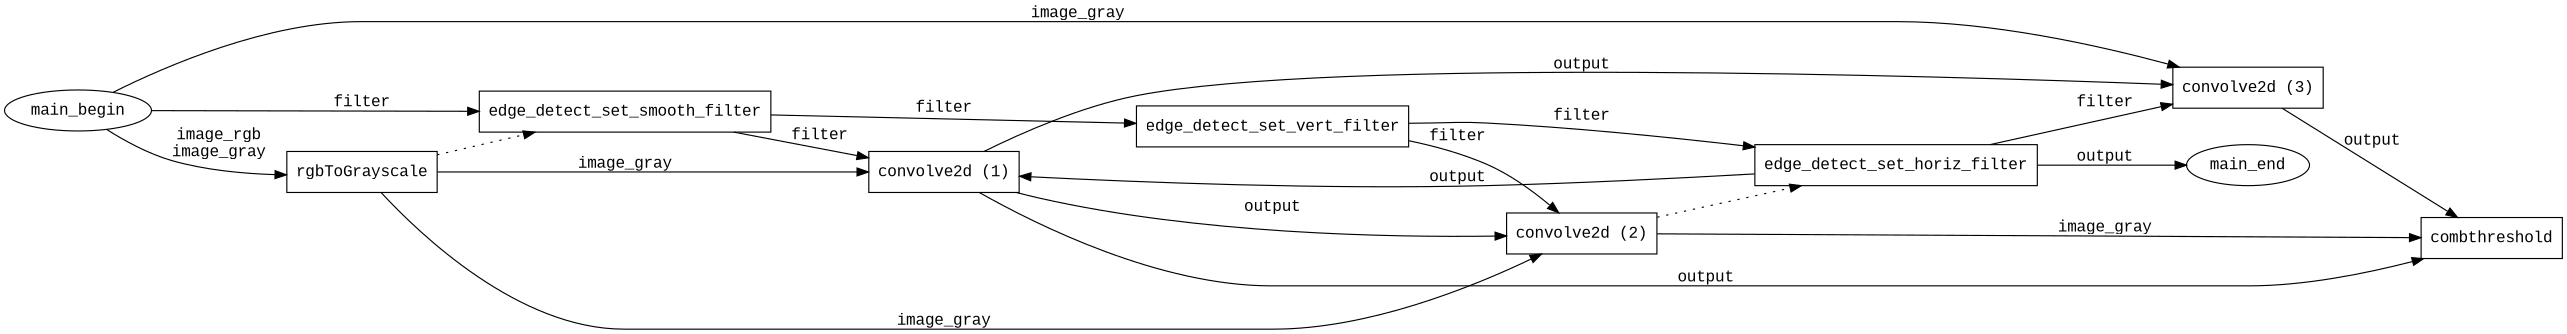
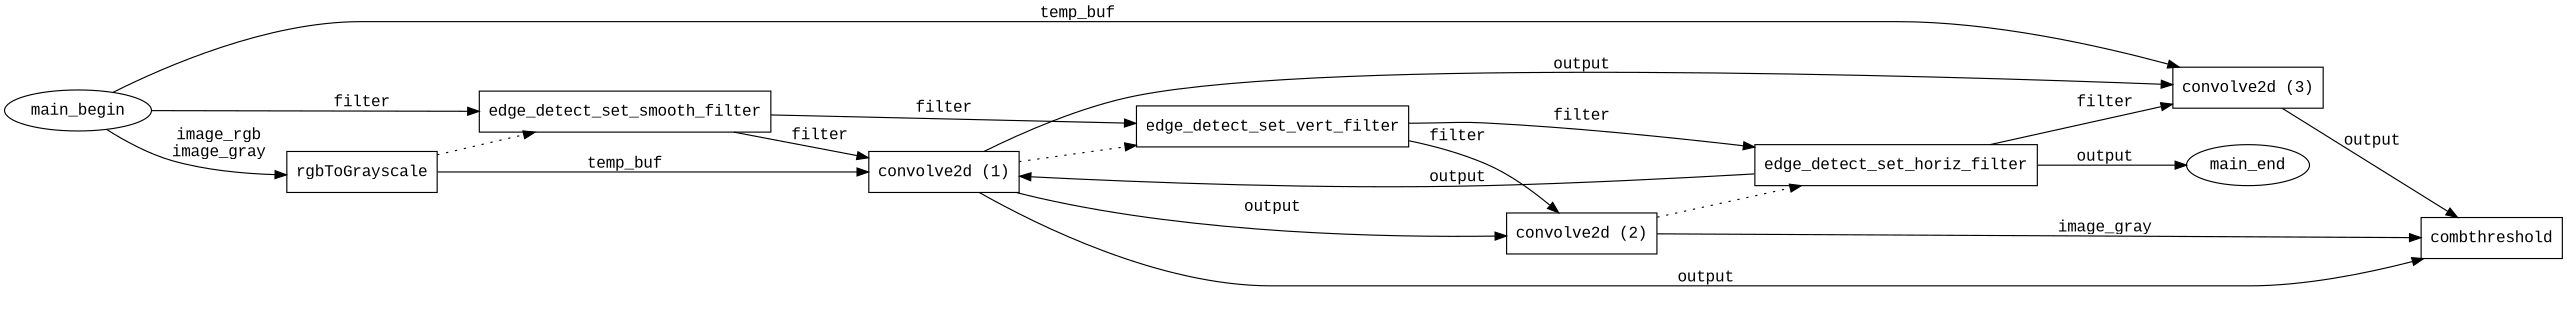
  digraph {
    fontname="Liberation Mono"
    rankdir=LR
    node [fontname="Liberation Mono" shape=rectangle]
    edge [fontname="Liberation Mono"]
    n1 [label="main_begin\n" shape=ellipse]
    n2 [label="edge_detect_set_smooth_filter\n"]
    n3 [label="rgbToGrayscale\n"]
    n4 [label="convolve2d (3)\n"]
    n5 [label="convolve2d (1)\n"]
    n6 [label="edge_detect_set_vert_filter\n"]
    n7 [label="convolve2d (2)\n"]
    n8 [label="combthreshold\n"]
    n9 [label="edge_detect_set_horiz_filter\n"]
    n10 [label="main_end\n" shape=ellipse]
    n1 -> n2 [label=filter]
    n1 -> n3 [label="image_rgb\nimage_gray"]
-   n1 -> n4 [label=image_gray]
+   n1 -> n4 [label=temp_buf]
    n2 -> n5 [label=filter]
    n2 -> n6 [label=filter]
    n3 -> n2 [style=dotted]
-   n3 -> n5 [label=image_gray]
-   n3 -> n7 [label=image_gray]
+   n3 -> n5 [label=temp_buf]
    n4 -> n8 [label=output]
    n5 -> n4 [label=output]
+   n5 -> n6 [style=dotted]
    n5 -> n7 [label=output]
    n5 -> n8 [label=output]
    n6 -> n7 [label=filter]
    n6 -> n9 [label=filter]
    n7 -> n8 [label=image_gray]
    n7 -> n9 [style=dotted]
    n9 -> n4 [label=filter]
    n9 -> n5 [label=output]
    n9 -> n10 [label=output]
  }
